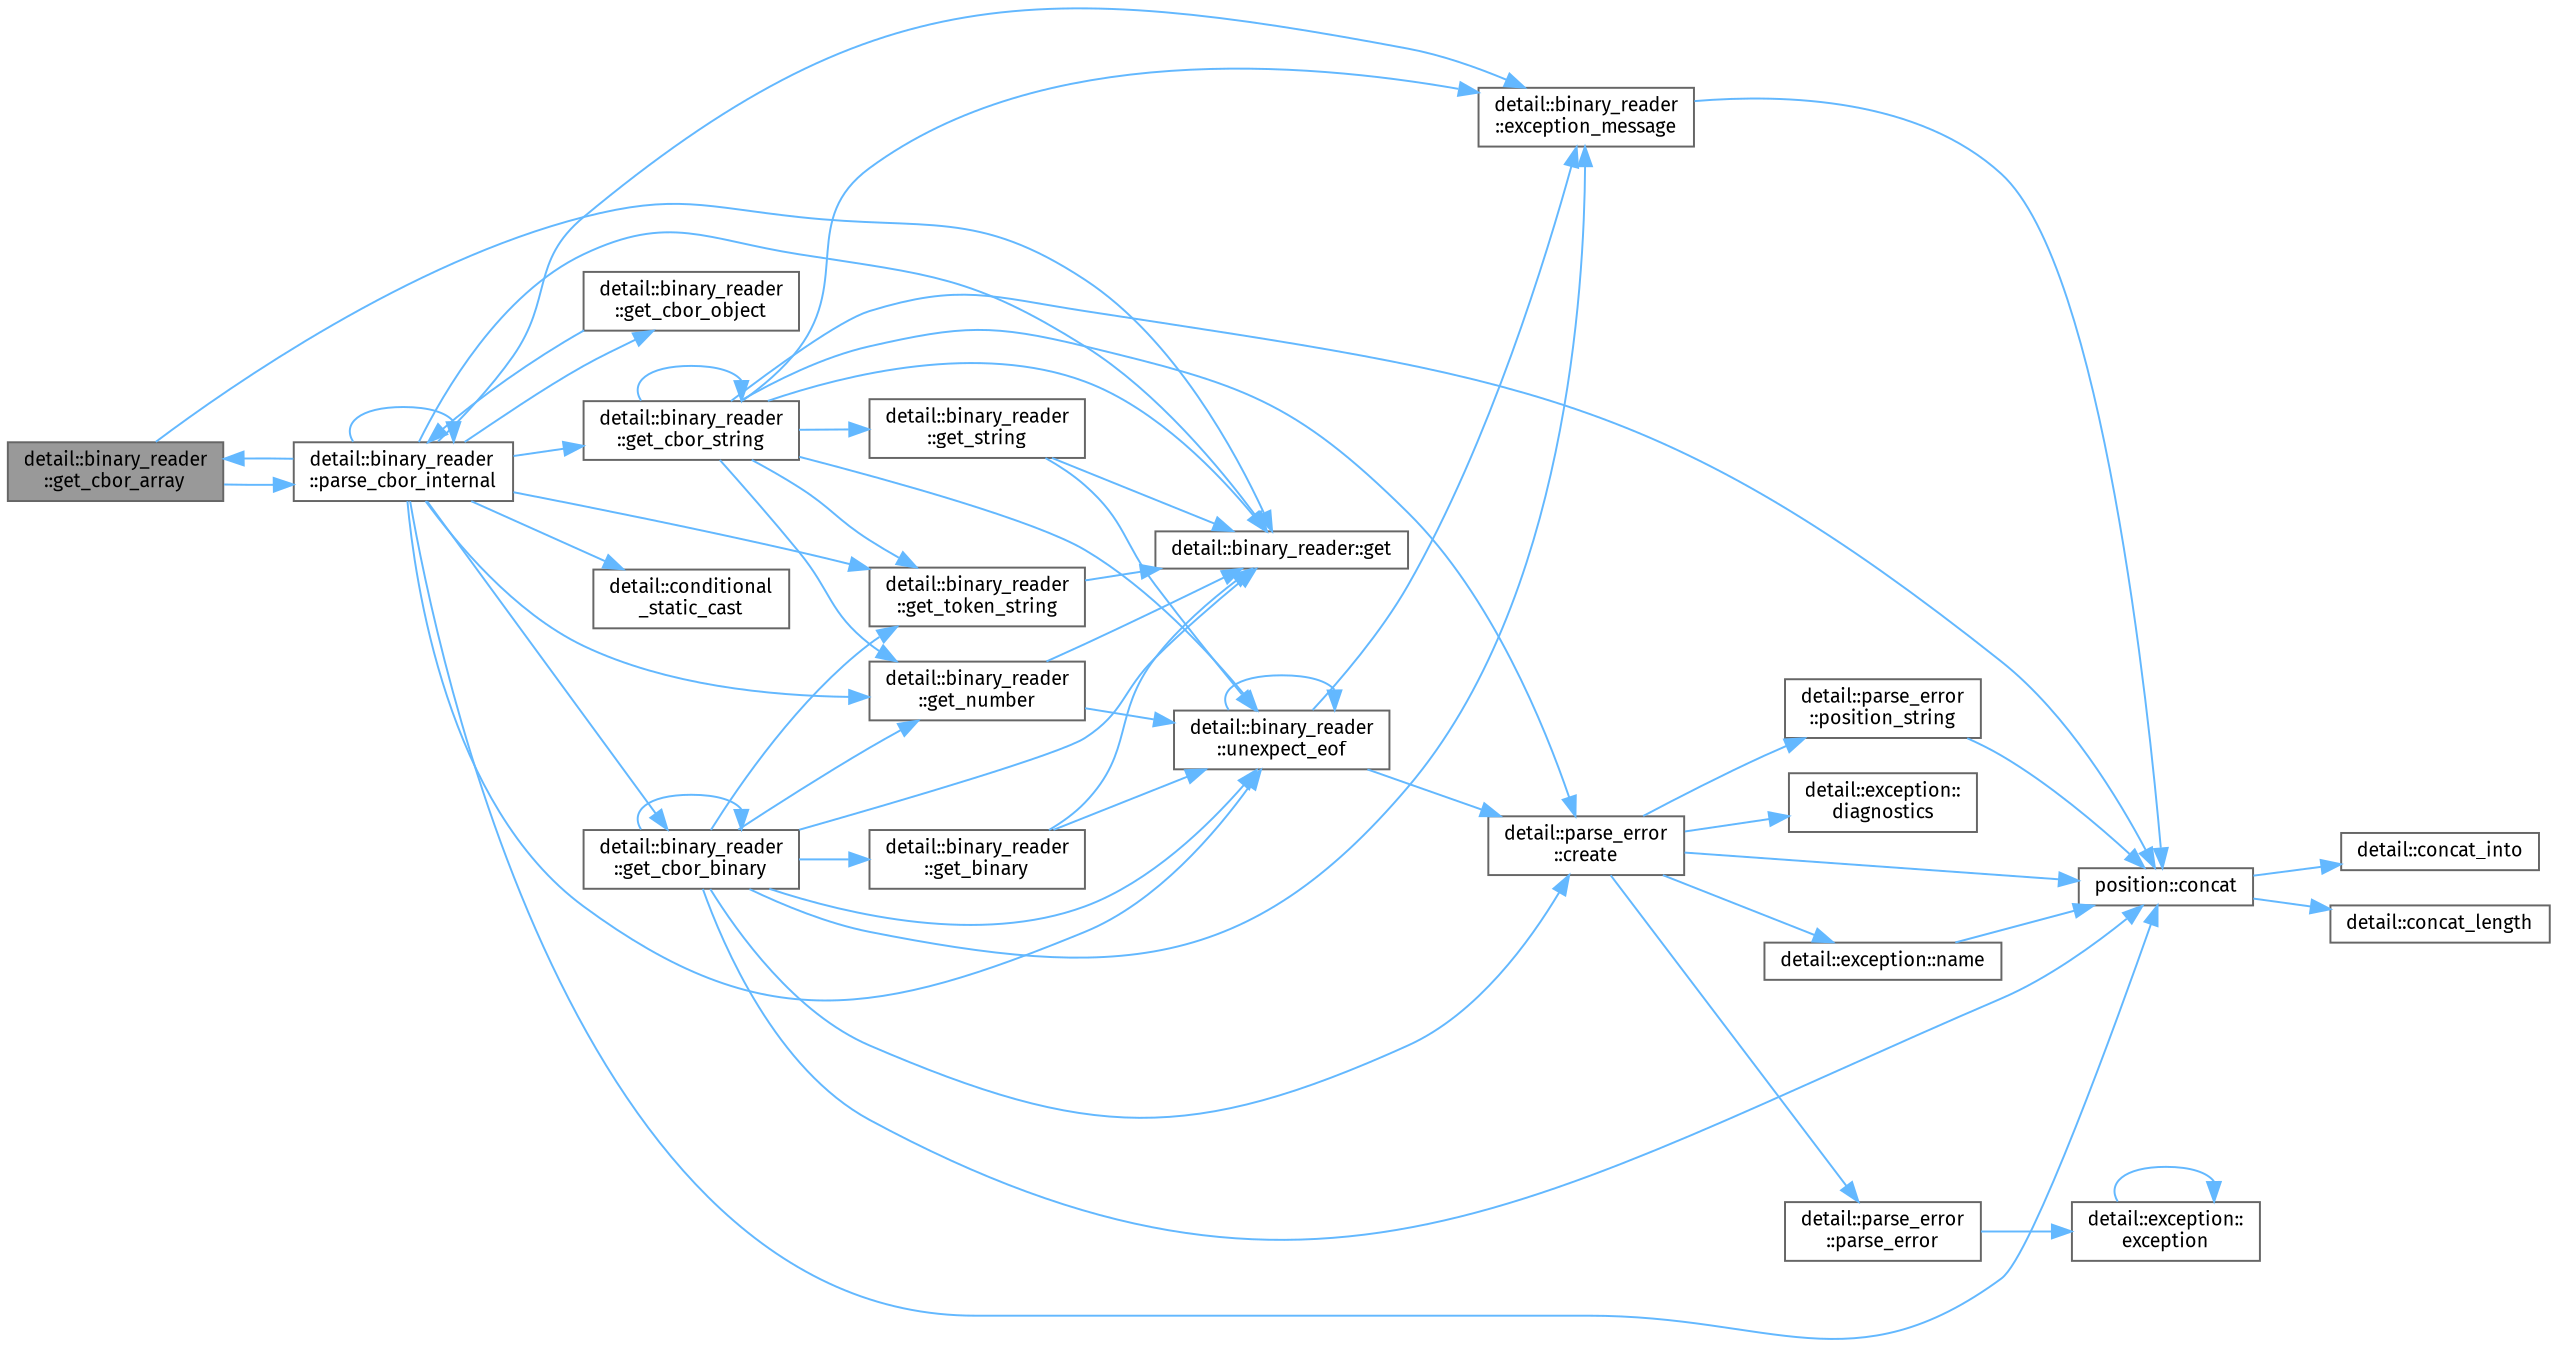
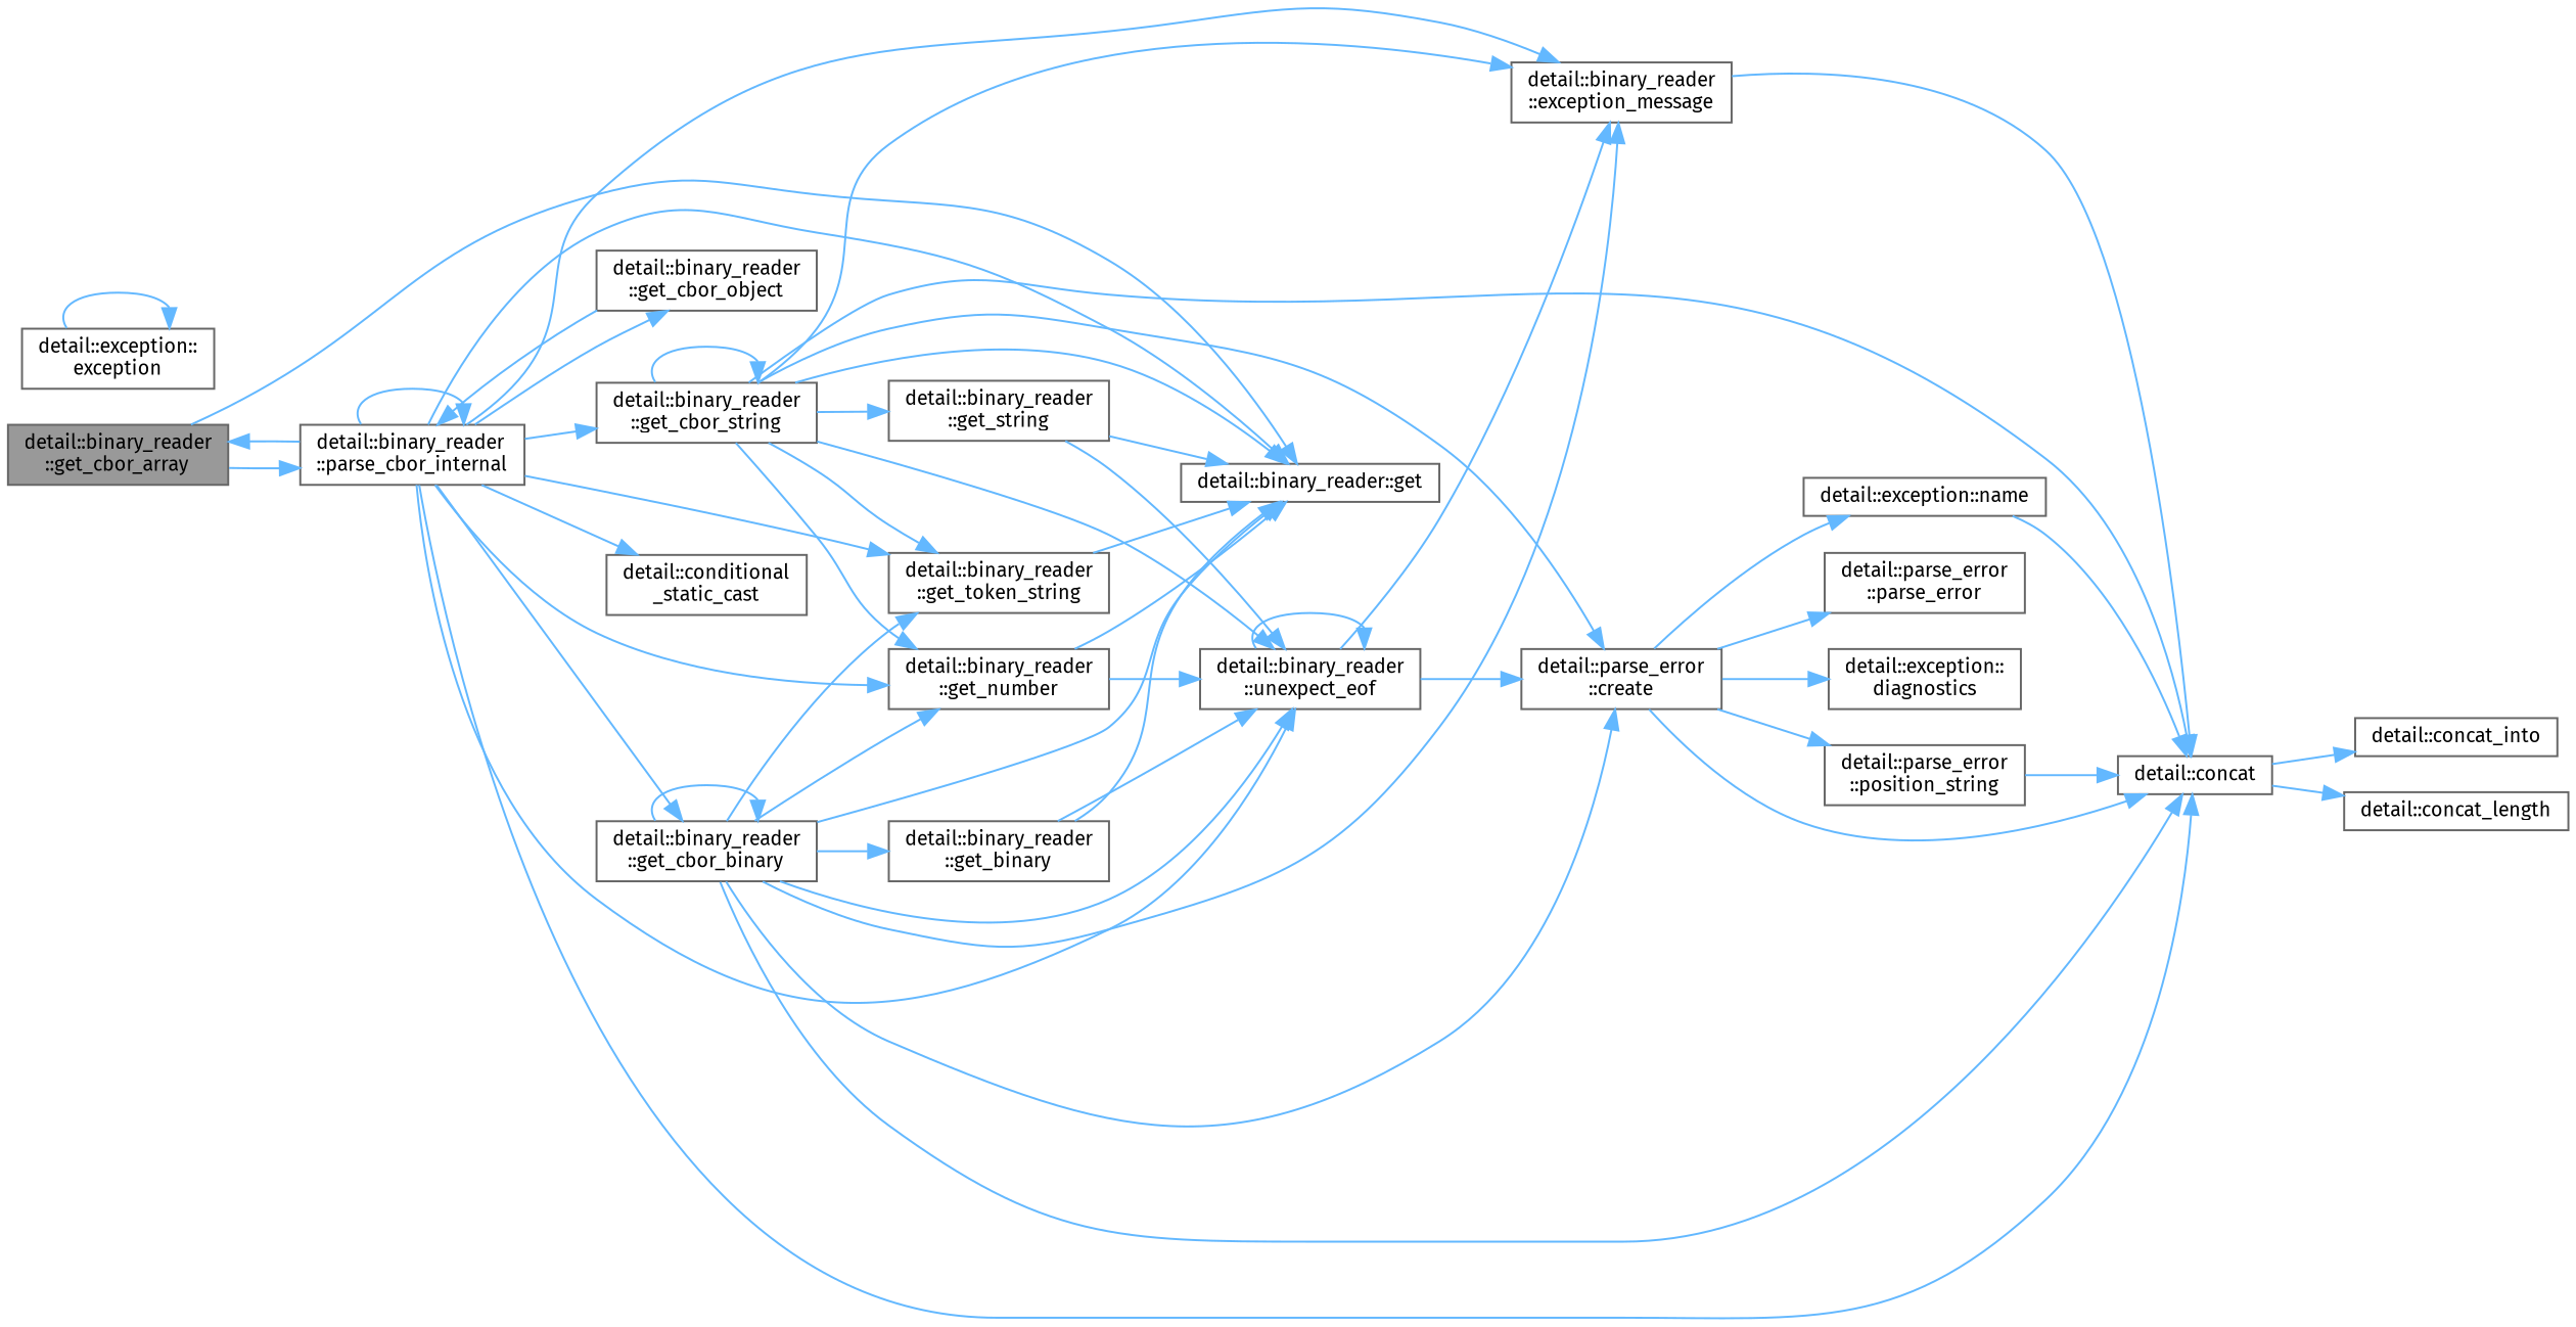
  digraph {
    fontname="Fira Sans"
    rankdir=LR
    node [color=grey40 fillcolor=white fontname="Fira Sans" fontsize=10 shape=box style=filled]
    edge [color=steelblue1 fontname="Fira Sans" fontsize=10 labelfontname=Helvetica labelfontsize=10 style=solid]
    n1 [color=gray40 fillcolor=grey60 fontcolor=black height=0.2 label="detail::binary_reader\l::get_cbor_array" width=0.4]
    n2 [height=0.2 label="detail::binary_reader::get" width=0.4]
    n3 [height=0.2 label="detail::binary_reader\l::parse_cbor_internal" width=0.4]
-   n4 [height=0.2 label="position::concat" width=0.4]
+   n4 [height=0.2 label="detail::concat" width=0.4]
    n5 [height=0.2 label="detail::conditional\l_static_cast" width=0.4]
    n6 [height=0.2 label="detail::binary_reader\l::exception_message" width=0.4]
    n7 [height=0.2 label="detail::binary_reader\l::get_cbor_binary" width=0.4]
    n8 [height=0.2 label="detail::binary_reader\l::unexpect_eof" width=0.4]
    n9 [height=0.2 label="detail::binary_reader\l::get_number" width=0.4]
    n10 [height=0.2 label="detail::binary_reader\l::get_token_string" width=0.4]
    n11 [height=0.2 label="detail::binary_reader\l::get_cbor_object" width=0.4]
    n12 [height=0.2 label="detail::binary_reader\l::get_cbor_string" width=0.4]
    n13 [height=0.2 label="detail::concat_into" width=0.4]
    n14 [height=0.2 label="detail::concat_length" width=0.4]
    n15 [height=0.2 label="detail::parse_error\l::create" width=0.4]
    n16 [height=0.2 label="detail::exception::\ldiagnostics" width=0.4]
    n17 [height=0.2 label="detail::exception::name" width=0.4]
    n18 [height=0.2 label="detail::parse_error\l::parse_error" width=0.4]
    n19 [height=0.2 label="detail::parse_error\l::position_string" width=0.4]
    n20 [height=0.2 label="detail::binary_reader\l::get_binary" width=0.4]
    n21 [height=0.2 label="detail::binary_reader\l::get_string" width=0.4]
    n22 [height=0.2 label="detail::exception::\lexception" width=0.4]
    n1 -> n2
    n1 -> n3
    n3 -> n1
    n3 -> n2
    n3 -> n3
    n3 -> n4
    n3 -> n5
    n3 -> n6
    n3 -> n7
    n3 -> n8
    n3 -> n9
    n3 -> n10
    n3 -> n11
    n3 -> n12
    n4 -> n13
    n4 -> n14
    n6 -> n4
    n7 -> n2
    n7 -> n4
    n7 -> n6
    n7 -> n7
    n7 -> n8
    n7 -> n9
    n7 -> n10
    n7 -> n15
    n7 -> n20
    n8 -> n6
    n8 -> n8
    n8 -> n15
    n9 -> n2
    n9 -> n8
    n10 -> n2
    n11 -> n3
    n12 -> n2
    n12 -> n4
    n12 -> n6
    n12 -> n8
    n12 -> n9
    n12 -> n10
    n12 -> n12
    n12 -> n15
    n12 -> n21
    n15 -> n4
    n15 -> n16
    n15 -> n17
    n15 -> n18
    n15 -> n19
    n17 -> n4
-   n18 -> n22
    n19 -> n4
    n20 -> n2
    n20 -> n8
    n21 -> n2
    n21 -> n8
    n22 -> n22
  }
